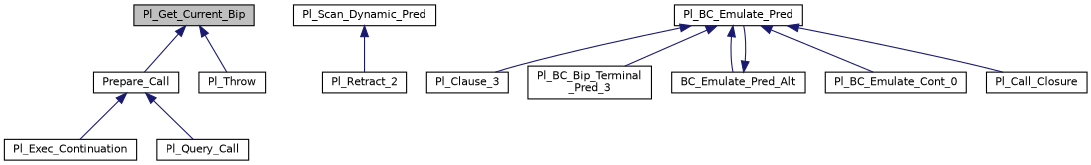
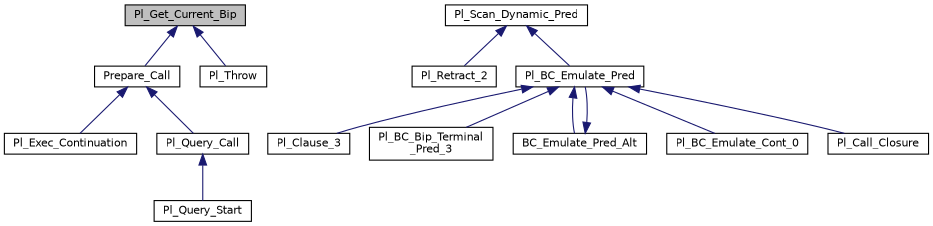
  digraph {
    rankdir=TB
    node [color=black fillcolor=white fontname=Helvetica fontsize=10 shape=record style=filled]
    edge [color=midnightblue dir=back fontname=Helvetica fontsize=10 labelfontname=Helvetica labelfontsize=10 style=solid]
    n1 [fillcolor=grey75 fontcolor=black height=0.2 label=Pl_Get_Current_Bip width=0.4]
    n2 [height=0.2 label=Prepare_Call width=0.4]
    n3 [height=0.2 label=Pl_Throw width=0.4]
    n4 [height=0.2 label=Pl_Scan_Dynamic_Pred width=0.4]
    n5 [height=0.2 label=Pl_Retract_2 width=0.4]
    n6 [height=0.2 label=Pl_BC_Emulate_Pred width=0.4]
    n7 [height=0.2 label=Pl_Exec_Continuation width=0.4]
    n8 [height=0.2 label=Pl_Query_Call width=0.4]
    n9 [height=0.2 label=Pl_Clause_3 width=0.4]
    n10 [height=0.2 label="Pl_BC_Bip_Terminal\l_Pred_3" width=0.4]
    n11 [height=0.2 label=BC_Emulate_Pred_Alt width=0.4]
    n12 [height=0.2 label=Pl_BC_Emulate_Cont_0 width=0.4]
    n13 [height=0.2 label=Pl_Call_Closure width=0.4]
+   n14 [height=0.2 label=Pl_Query_Start width=0.4]
    n1 -> n2
    n1 -> n3
    n2 -> n7
    n2 -> n8
    n4 -> n5
+   n4 -> n6
    n6 -> n9
    n6 -> n10
    n6 -> n11
    n6 -> n12
    n6 -> n13
+   n8 -> n14
    n11 -> n6
  }
